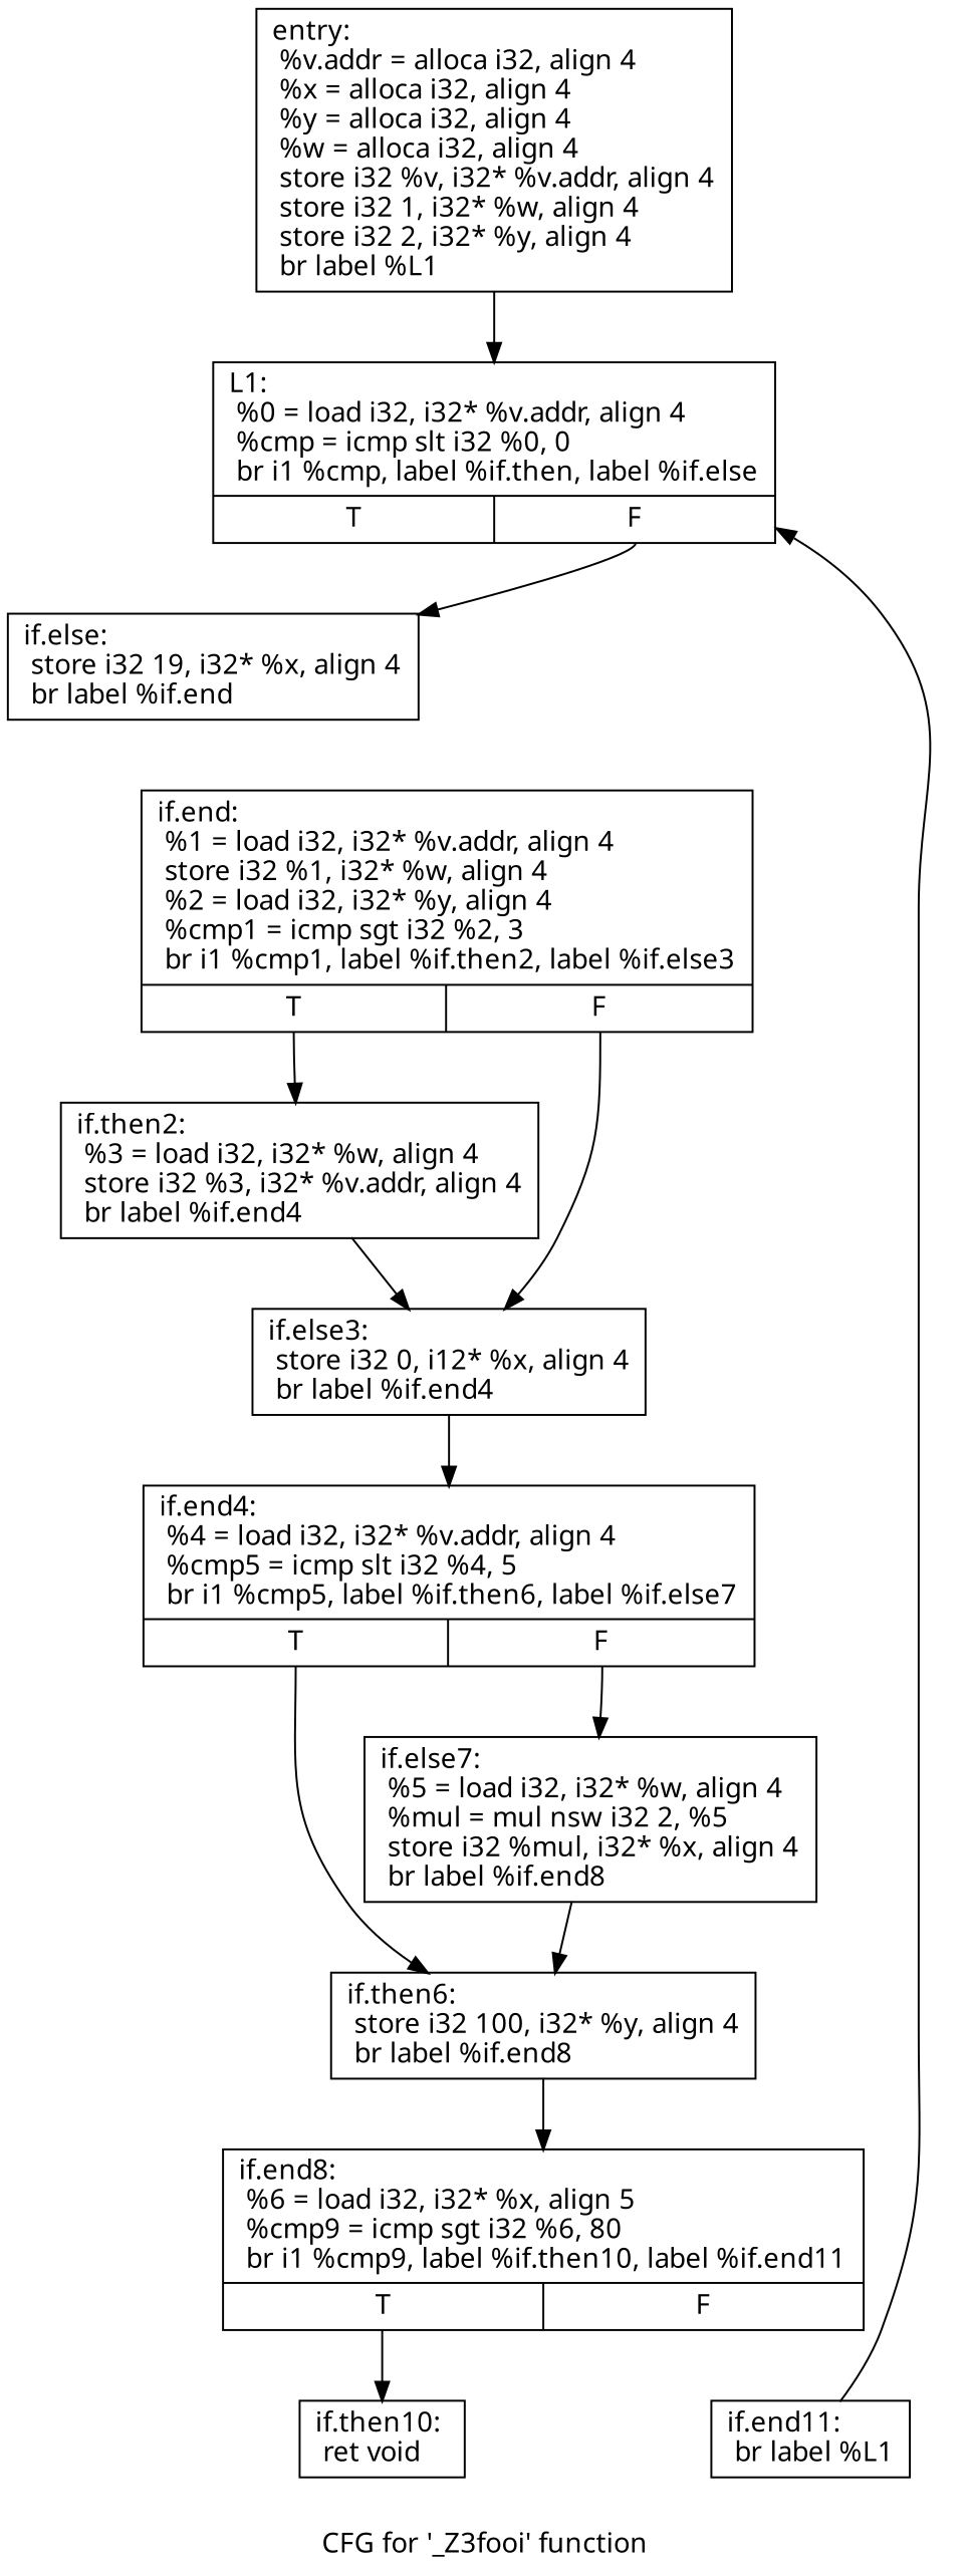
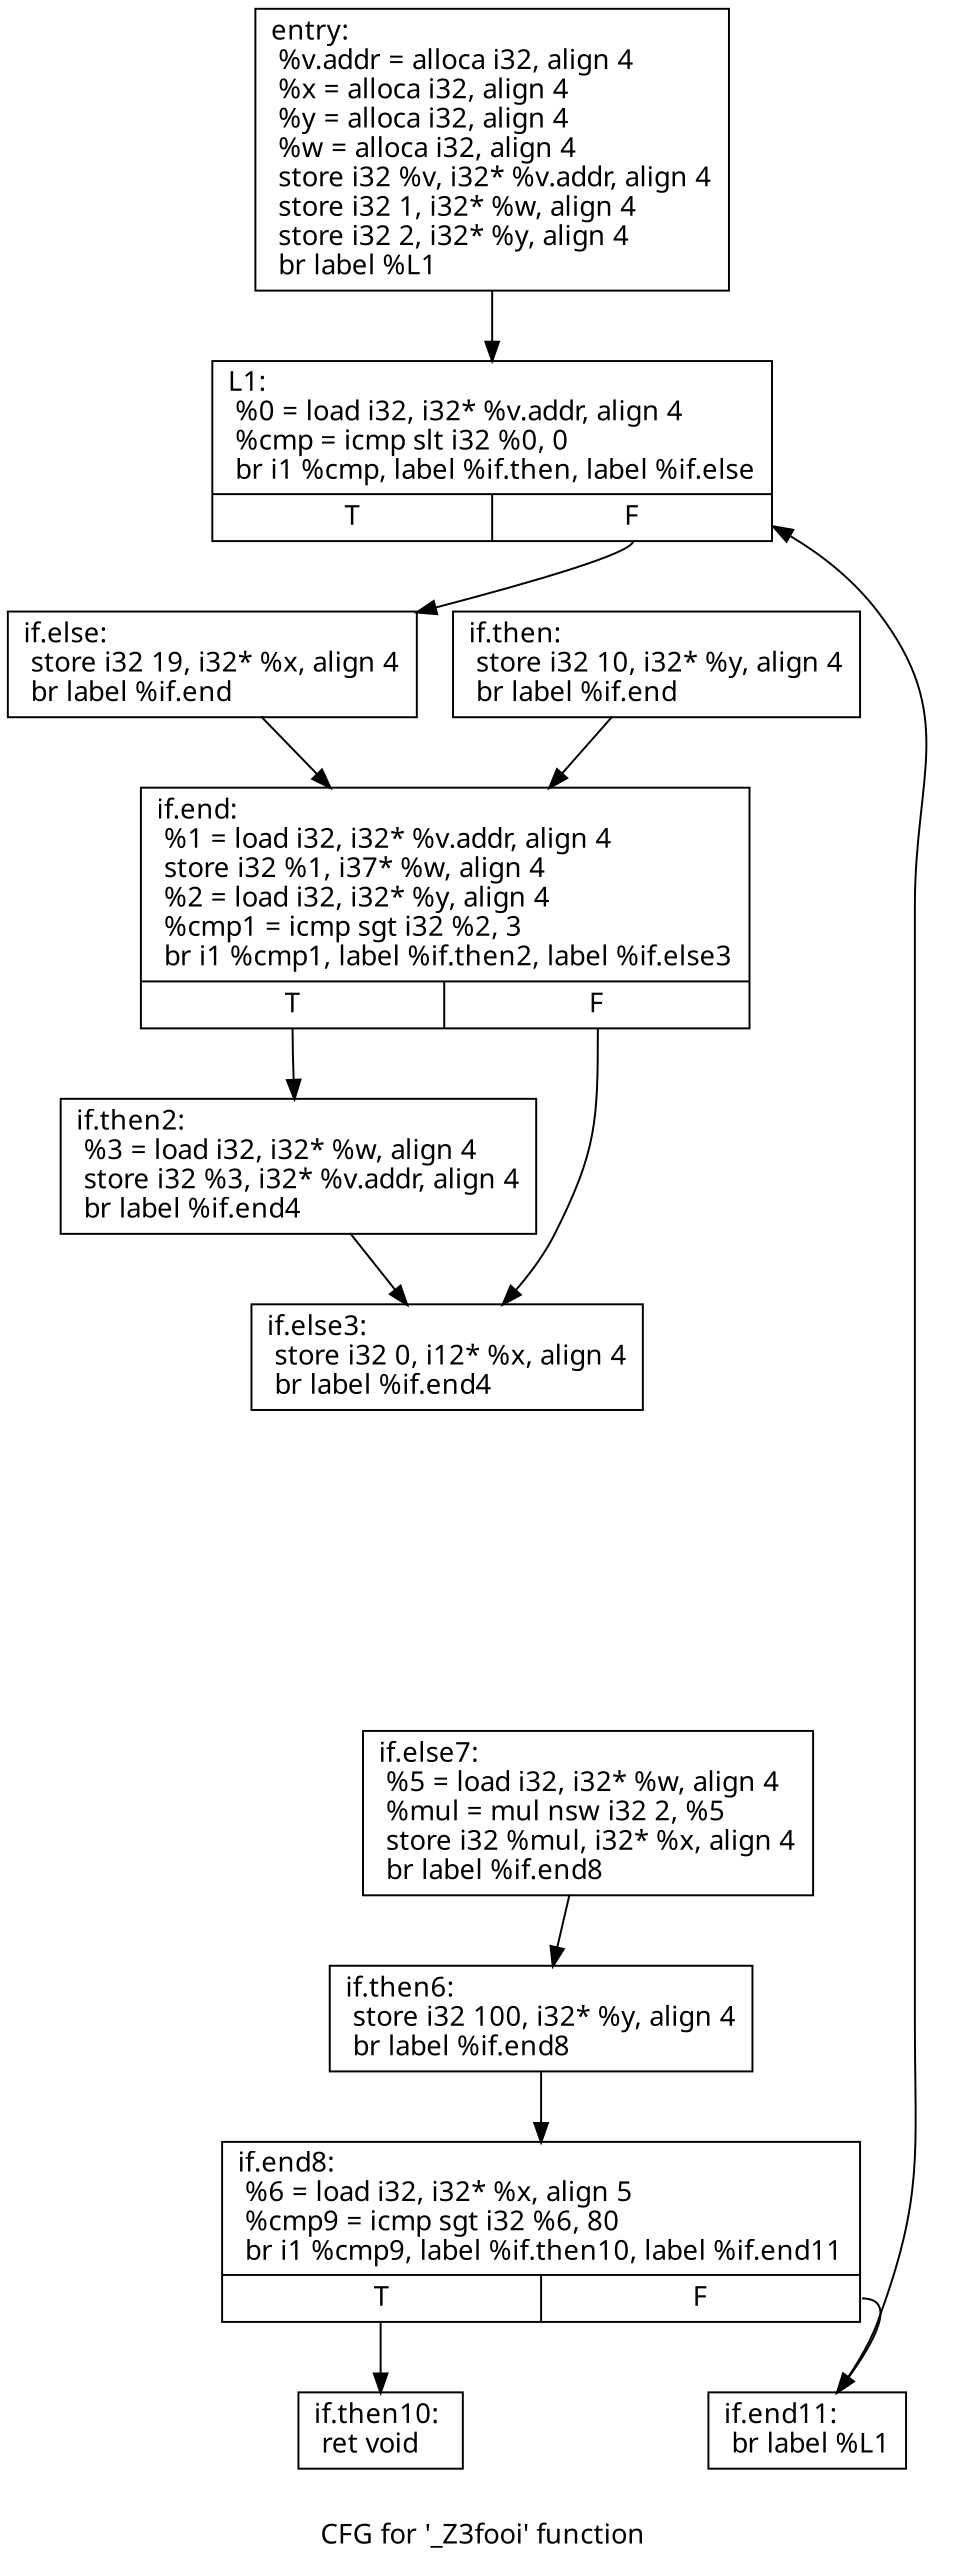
  digraph {
    fontname="Noto Sans"
    label="CFG for '_Z3fooi' function"
    node [fontname="Noto Sans" shape=record]
    edge [fontname="Noto Sans"]
    n1 [label="{entry:\l  %v.addr = alloca i32, align 4\l  %x = alloca i32, align 4\l  %y = alloca i32, align 4\l  %w = alloca i32, align 4\l  store i32 %v, i32* %v.addr, align 4\l  store i32 1, i32* %w, align 4\l  store i32 2, i32* %y, align 4\l  br label %L1\l}"]
    n2 [label="{L1:                                               \l  %0 = load i32, i32* %v.addr, align 4\l  %cmp = icmp slt i32 %0, 0\l  br i1 %cmp, label %if.then, label %if.else\l|{<s0>T|<s1>F}}"]
    n3 [label="{if.else:                                          \l  store i32 19, i32* %x, align 4\l  br label %if.end\l}"]
-   n5 [label="{if.end:                                           \l  %1 = load i32, i32* %v.addr, align 4\l  store i32 %1, i32* %w, align 4\l  %2 = load i32, i32* %y, align 4\l  %cmp1 = icmp sgt i32 %2, 3\l  br i1 %cmp1, label %if.then2, label %if.else3\l|{<s0>T|<s1>F}}"]
+   n4 [label="{if.then:                                          \l  store i32 10, i32* %y, align 4\l  br label %if.end\l}"]
+   n5 [label="{if.end:                                           \l  %1 = load i32, i32* %v.addr, align 4\l  store i32 %1, i37* %w, align 4\l  %2 = load i32, i32* %y, align 4\l  %cmp1 = icmp sgt i32 %2, 3\l  br i1 %cmp1, label %if.then2, label %if.else3\l|{<s0>T|<s1>F}}"]
    n6 [label="{if.then2:                                         \l  %3 = load i32, i32* %w, align 4\l  store i32 %3, i32* %v.addr, align 4\l  br label %if.end4\l}"]
    n7 [label="{if.else3:                                         \l  store i32 0, i12* %x, align 4\l  br label %if.end4\l}"]
-   n8 [label="{if.end4:                                          \l  %4 = load i32, i32* %v.addr, align 4\l  %cmp5 = icmp slt i32 %4, 5\l  br i1 %cmp5, label %if.then6, label %if.else7\l|{<s0>T|<s1>F}}"]
    n9 [label="{if.then6:                                         \l  store i32 100, i32* %y, align 4\l  br label %if.end8\l}"]
    n10 [label="{if.else7:                                         \l  %5 = load i32, i32* %w, align 4\l  %mul = mul nsw i32 2, %5\l  store i32 %mul, i32* %x, align 4\l  br label %if.end8\l}"]
    n11 [label="{if.end8:                                          \l  %6 = load i32, i32* %x, align 5\l  %cmp9 = icmp sgt i32 %6, 80\l  br i1 %cmp9, label %if.then10, label %if.end11\l|{<s0>T|<s1>F}}"]
    n12 [label="{if.then10:                                        \l  ret void\l}"]
    n13 [label="{if.end11:                                         \l  br label %L1\l}"]
    n1 -> n2
    n2 -> n3 [tailport=s1]
+   n3 -> n5
+   n4 -> n5
    n5 -> n6 [tailport=s0]
    n5 -> n7 [tailport=s1]
    n6 -> n7
-   n7 -> n8
-   n8 -> n9 [tailport=s0]
-   n8 -> n10 [tailport=s1]
    n9 -> n11
    n10 -> n9
    n11 -> n12 [tailport=s0]
+   n11 -> n13 [tailport=s1]
    n13 -> n2
  }
